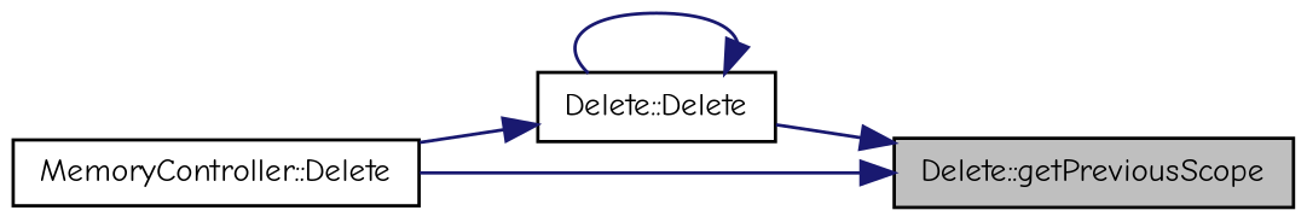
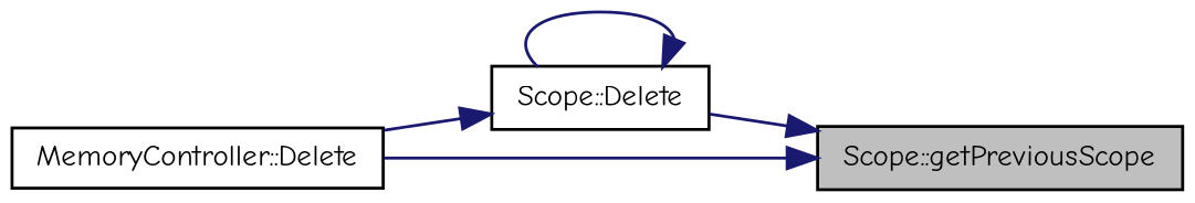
  digraph {
    fontname="Comic Neue"
    rankdir=RL
    node [color=black fillcolor=white fontname="Comic Neue" fontsize=10 shape=record style=filled]
    edge [color=midnightblue dir=back fontname="Comic Neue" fontsize=10 labelfontname=Helvetica labelfontsize=10 style=solid]
-   n1 [fillcolor=grey75 fontcolor=black height=0.2 label="Delete::getPreviousScope" width=0.4]
-   n2 [height=0.2 label="Delete::Delete" width=0.4]
+   n1 [fillcolor=grey75 fontcolor=black height=0.2 label="Scope::getPreviousScope" width=0.4]
+   n2 [height=0.2 label="Scope::Delete" width=0.4]
    n3 [height=0.2 label="MemoryController::Delete" width=0.4]
    n1 -> n2
    n1 -> n3
    n2 -> n2
    n2 -> n3
  }
